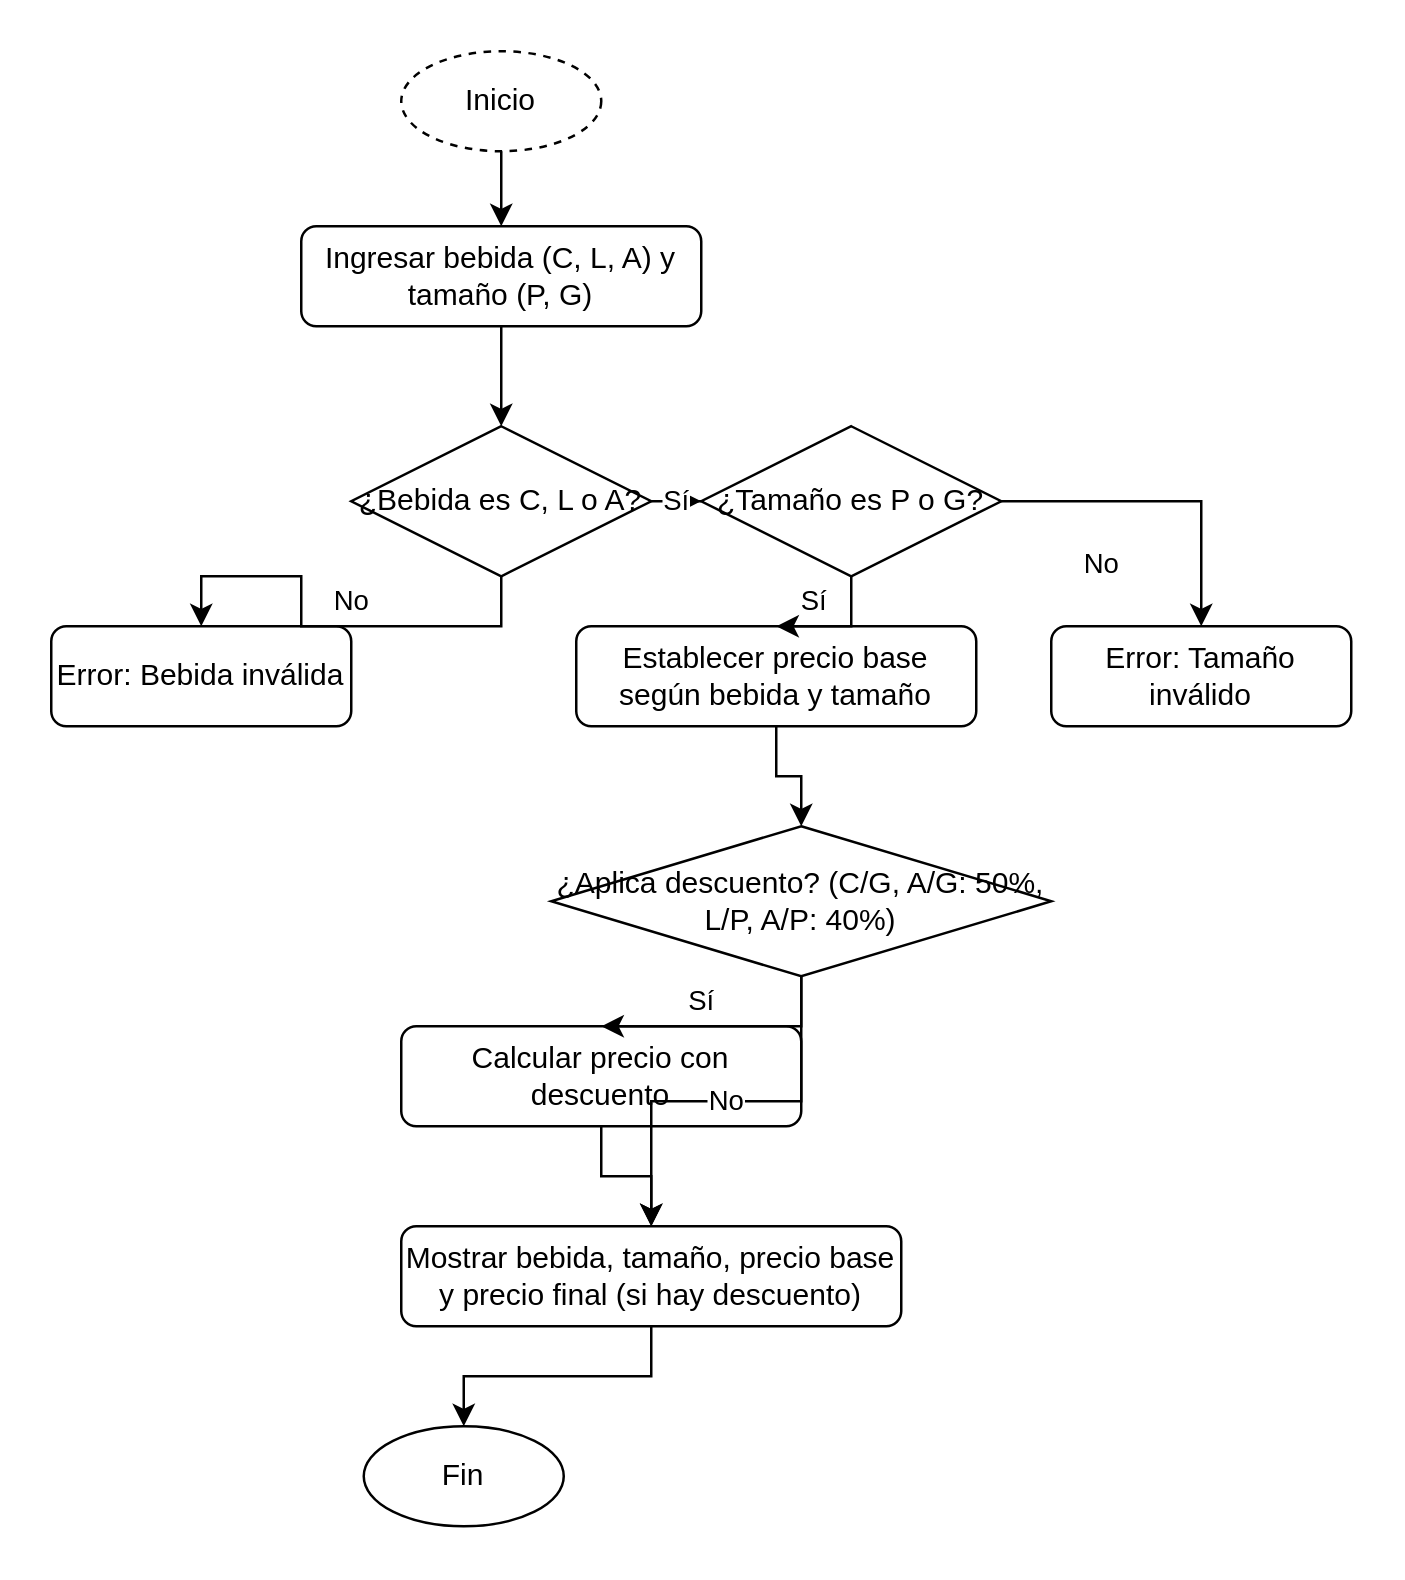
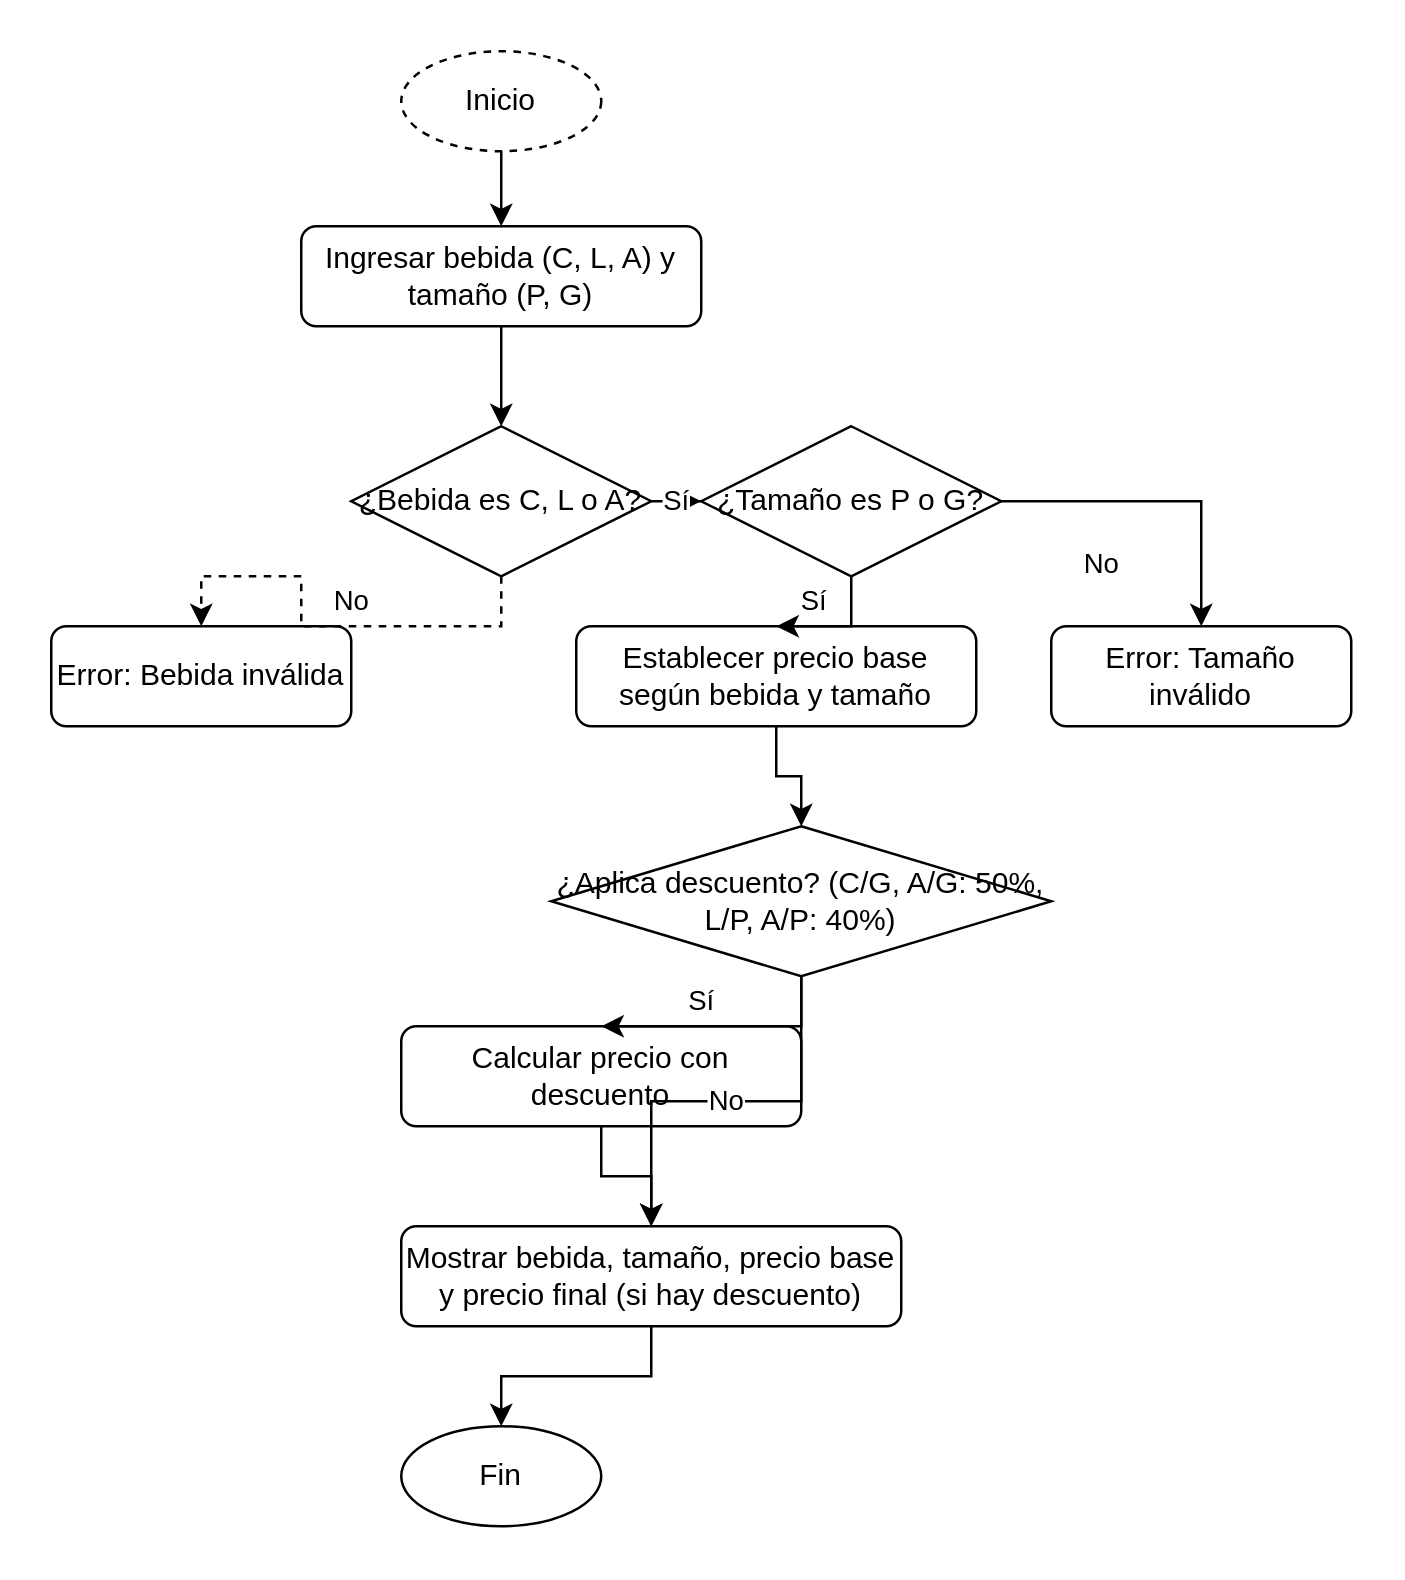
  <mxCell id="0" />
  <mxCell id="1" parent="0" />
  <mxCell id="2" value="Inicio" style="ellipse;whiteSpace=wrap;html=1;dashed=1;" vertex="1" parent="1"><mxGeometry x="160" y="20" width="80" height="40" as="geometry" /></mxCell>
  <mxCell id="3" value="Ingresar bebida (C, L, A) y tamaño (P, G)" style="rounded=1;whiteSpace=wrap;html=1;" vertex="1" parent="1"><mxGeometry x="120" y="90" width="160" height="40" as="geometry" /></mxCell>
  <mxCell id="4" value="¿Bebida es C, L o A?" style="rhombus;whiteSpace=wrap;html=1;" vertex="1" parent="1"><mxGeometry x="140" y="170" width="120" height="60" as="geometry" /></mxCell>
  <mxCell id="5" value="Error: Bebida inválida" style="rounded=1;whiteSpace=wrap;html=1;" vertex="1" parent="1"><mxGeometry x="20" y="250" width="120" height="40" as="geometry" /></mxCell>
  <mxCell id="6" value="¿Tamaño es P o G?" style="rhombus;whiteSpace=wrap;html=1;" vertex="1" parent="1"><mxGeometry x="280" y="170" width="120" height="60" as="geometry" /></mxCell>
  <mxCell id="7" value="Error: Tamaño inválido" style="rounded=1;whiteSpace=wrap;html=1;" vertex="1" parent="1"><mxGeometry x="420" y="250" width="120" height="40" as="geometry" /></mxCell>
  <mxCell id="8" value="Establecer precio base según bebida y tamaño" style="rounded=1;whiteSpace=wrap;html=1;" vertex="1" parent="1"><mxGeometry x="230" y="250" width="160" height="40" as="geometry" /></mxCell>
  <mxCell id="9" value="¿Aplica descuento? (C/G, A/G: 50%, L/P, A/P: 40%)" style="rhombus;whiteSpace=wrap;html=1;" vertex="1" parent="1"><mxGeometry x="220" y="330" width="200" height="60" as="geometry" /></mxCell>
  <mxCell id="10" value="Calcular precio con descuento" style="rounded=1;whiteSpace=wrap;html=1;" vertex="1" parent="1"><mxGeometry x="160" y="410" width="160" height="40" as="geometry" /></mxCell>
  <mxCell id="11" value="Mostrar bebida, tamaño, precio base y precio final (si hay descuento)" style="rounded=1;whiteSpace=wrap;html=1;" vertex="1" parent="1"><mxGeometry x="160" y="490" width="200" height="40" as="geometry" /></mxCell>
- <mxCell id="12" value="Fin" style="ellipse;whiteSpace=wrap;html=1;" vertex="1" parent="1"><mxGeometry x="145" y="570" width="80" height="40" as="geometry" /></mxCell>
+ <mxCell id="12" value="Fin" style="ellipse;whiteSpace=wrap;html=1;" vertex="1" parent="1"><mxGeometry x="160" y="570" width="80" height="40" as="geometry" /></mxCell>
  <mxCell id="13" value="" style="edgeStyle=orthogonalEdgeStyle;rounded=0;orthogonalLoop=1;jettySize=auto;html=1;" edge="1" parent="1" source="2" target="3"><mxGeometry width="50" height="50" as="geometry" /></mxCell>
  <mxCell id="14" value="" style="edgeStyle=orthogonalEdgeStyle;rounded=0;orthogonalLoop=1;jettySize=auto;html=1;" edge="1" parent="1" source="3" target="4"><mxGeometry width="50" height="50" as="geometry" /></mxCell>
- <mxCell id="15" value="No" style="edgeStyle=orthogonalEdgeStyle;rounded=0;orthogonalLoop=1;jettySize=auto;html=1;" edge="1" parent="1" source="4" target="5"><mxGeometry width="50" height="50" as="geometry" /></mxCell>
+ <mxCell id="15" value="No" style="edgeStyle=orthogonalEdgeStyle;rounded=0;orthogonalLoop=1;jettySize=auto;html=1;dashed=1;" edge="1" parent="1" source="4" target="5"><mxGeometry width="50" height="50" as="geometry" /></mxCell>
  <mxCell id="16" value="Sí" style="edgeStyle=orthogonalEdgeStyle;rounded=0;orthogonalLoop=1;jettySize=auto;html=1;" edge="1" parent="1" source="4" target="6"><mxGeometry width="50" height="50" as="geometry" /></mxCell>
  <mxCell id="17" value="No" style="edgeStyle=orthogonalEdgeStyle;rounded=0;orthogonalLoop=1;jettySize=auto;html=1;" edge="1" parent="1" source="6" target="7"><mxGeometry width="50" height="50" as="geometry" /></mxCell>
  <mxCell id="18" value="Sí" style="edgeStyle=orthogonalEdgeStyle;rounded=0;orthogonalLoop=1;jettySize=auto;html=1;" edge="1" parent="1" source="6" target="8"><mxGeometry width="50" height="50" as="geometry" /></mxCell>
  <mxCell id="19" value="" style="edgeStyle=orthogonalEdgeStyle;rounded=0;orthogonalLoop=1;jettySize=auto;html=1;" edge="1" parent="1" source="8" target="9"><mxGeometry width="50" height="50" as="geometry" /></mxCell>
  <mxCell id="20" value="Sí" style="edgeStyle=orthogonalEdgeStyle;rounded=0;orthogonalLoop=1;jettySize=auto;html=1;" edge="1" parent="1" source="9" target="10"><mxGeometry width="50" height="50" as="geometry" /></mxCell>
  <mxCell id="21" value="No" style="edgeStyle=orthogonalEdgeStyle;rounded=0;orthogonalLoop=1;jettySize=auto;html=1;" edge="1" parent="1" source="9" target="11"><mxGeometry width="50" height="50" as="geometry" /></mxCell>
  <mxCell id="22" value="" style="edgeStyle=orthogonalEdgeStyle;rounded=0;orthogonalLoop=1;jettySize=auto;html=1;" edge="1" parent="1" source="10" target="11"><mxGeometry width="50" height="50" as="geometry" /></mxCell>
  <mxCell id="23" value="" style="edgeStyle=orthogonalEdgeStyle;rounded=0;orthogonalLoop=1;jettySize=auto;html=1;" edge="1" parent="1" source="11" target="12"><mxGeometry width="50" height="50" as="geometry" /></mxCell>
